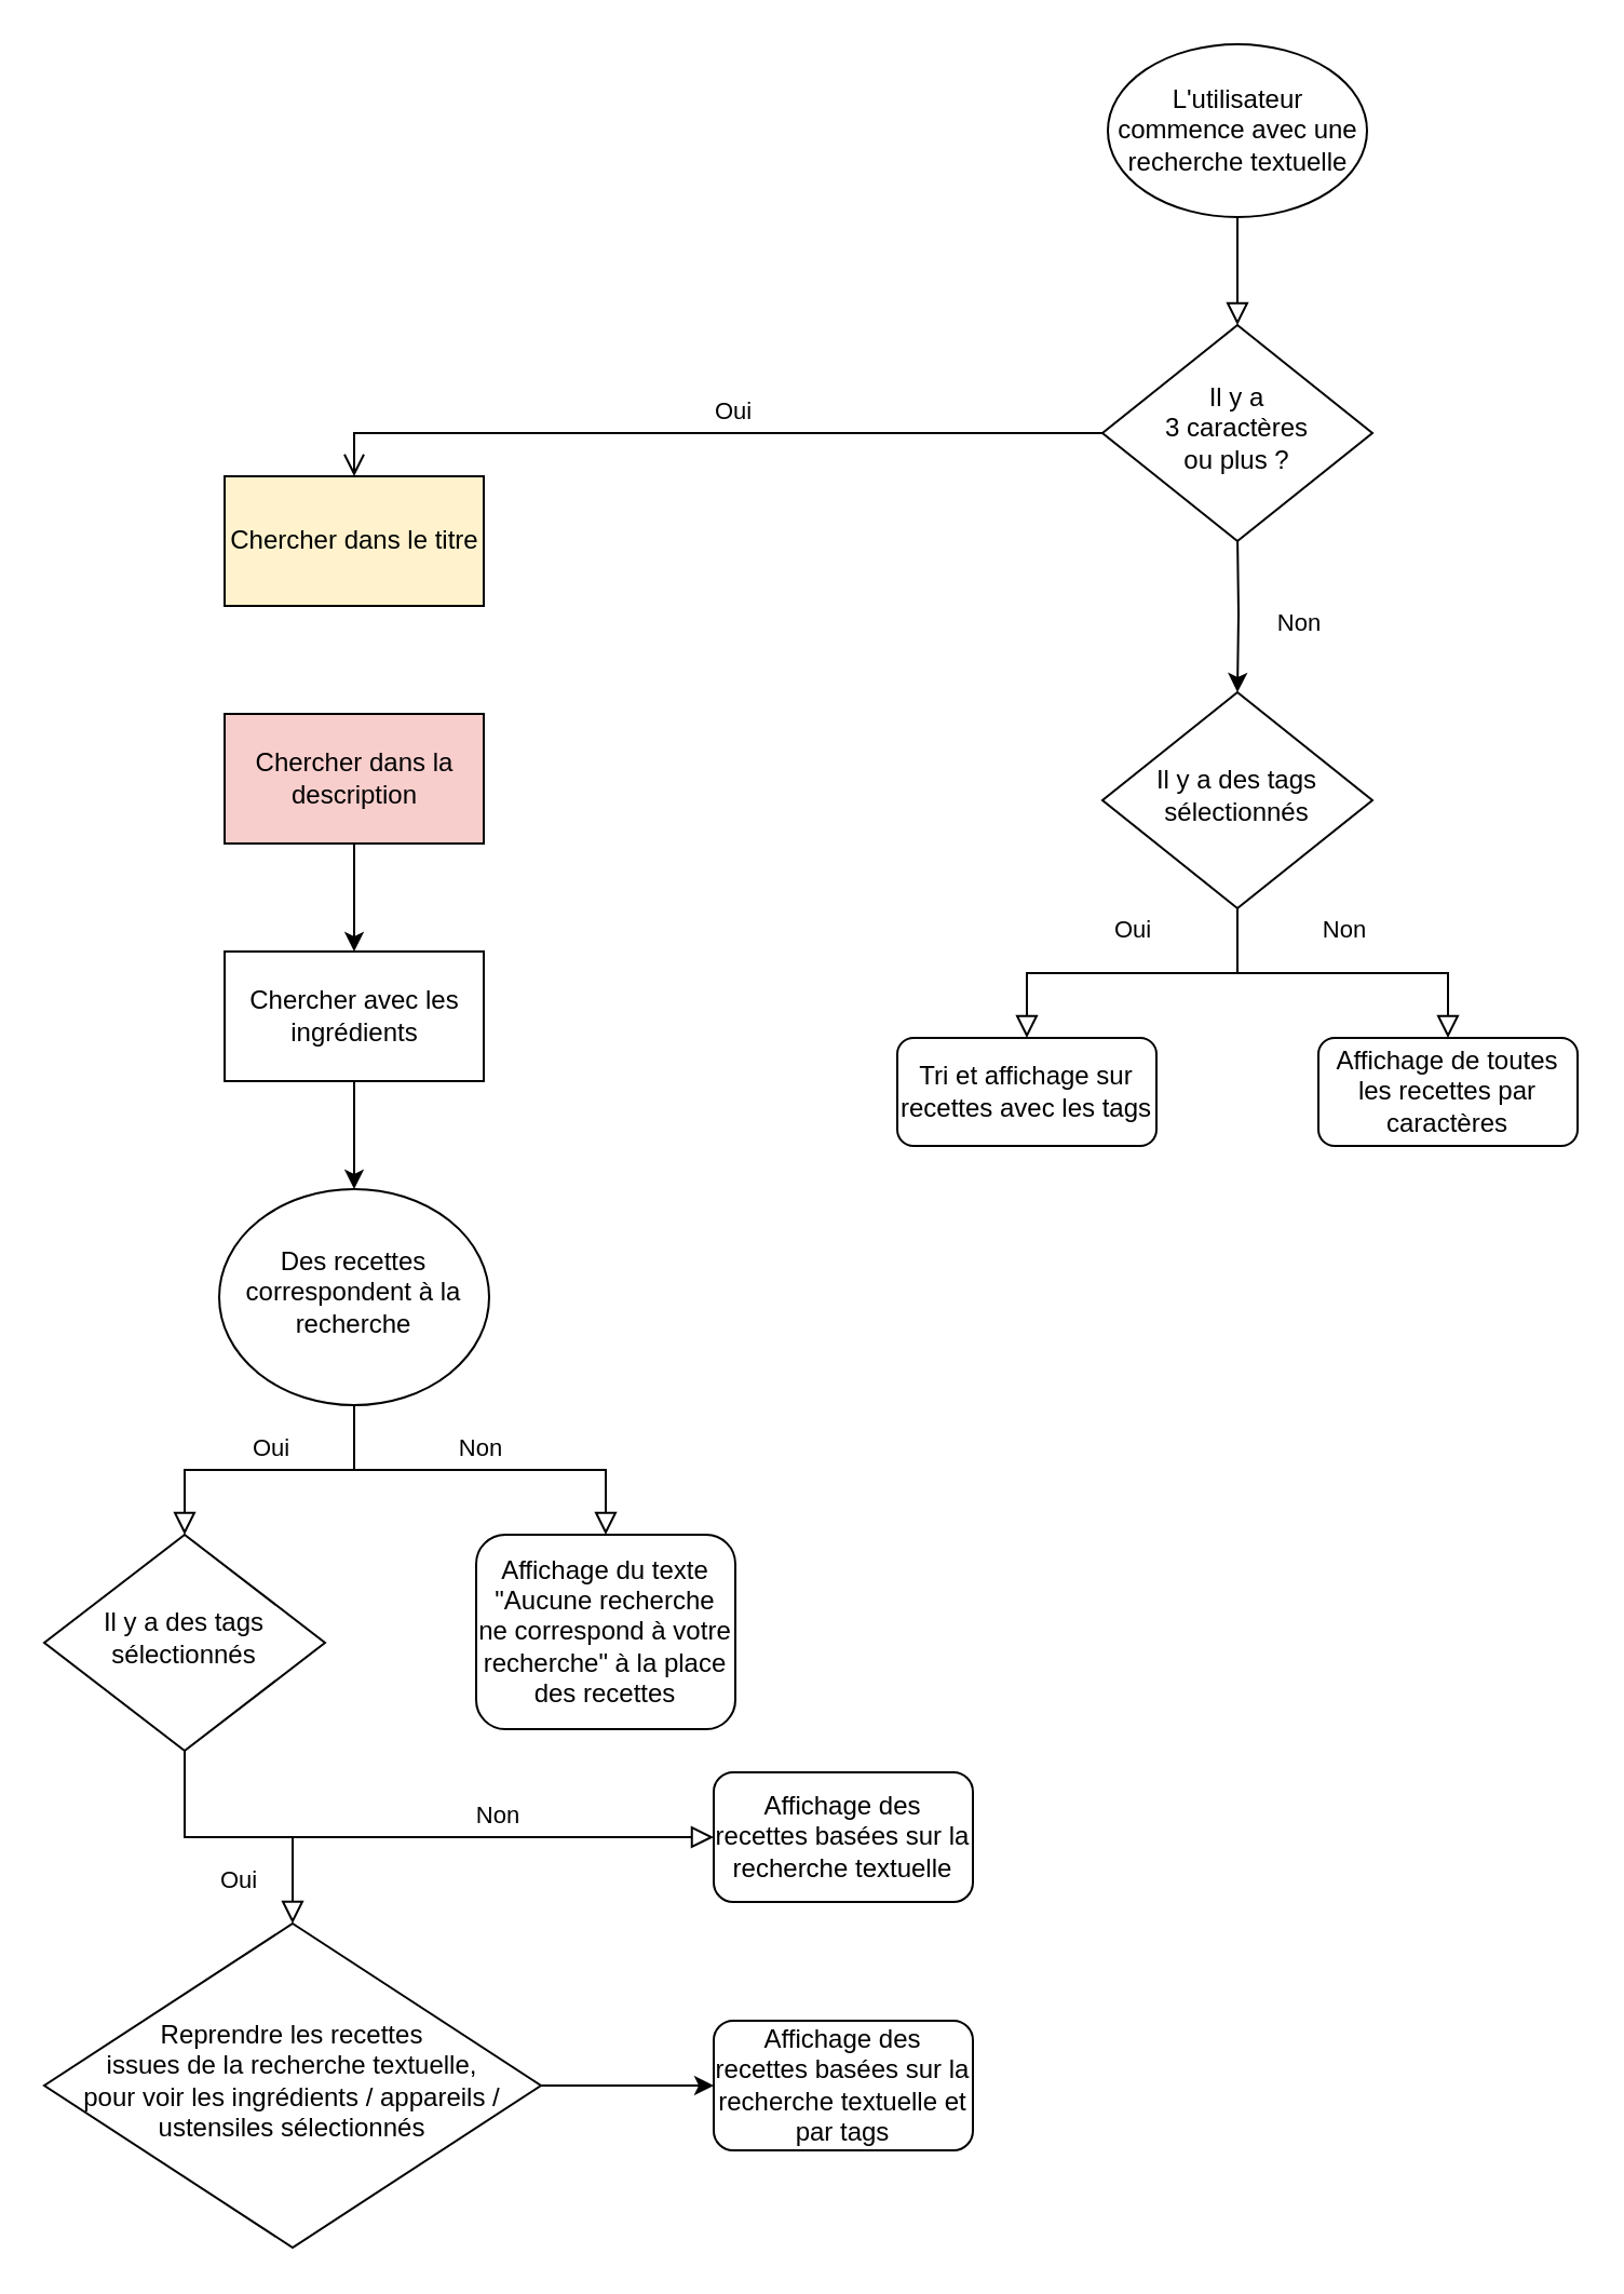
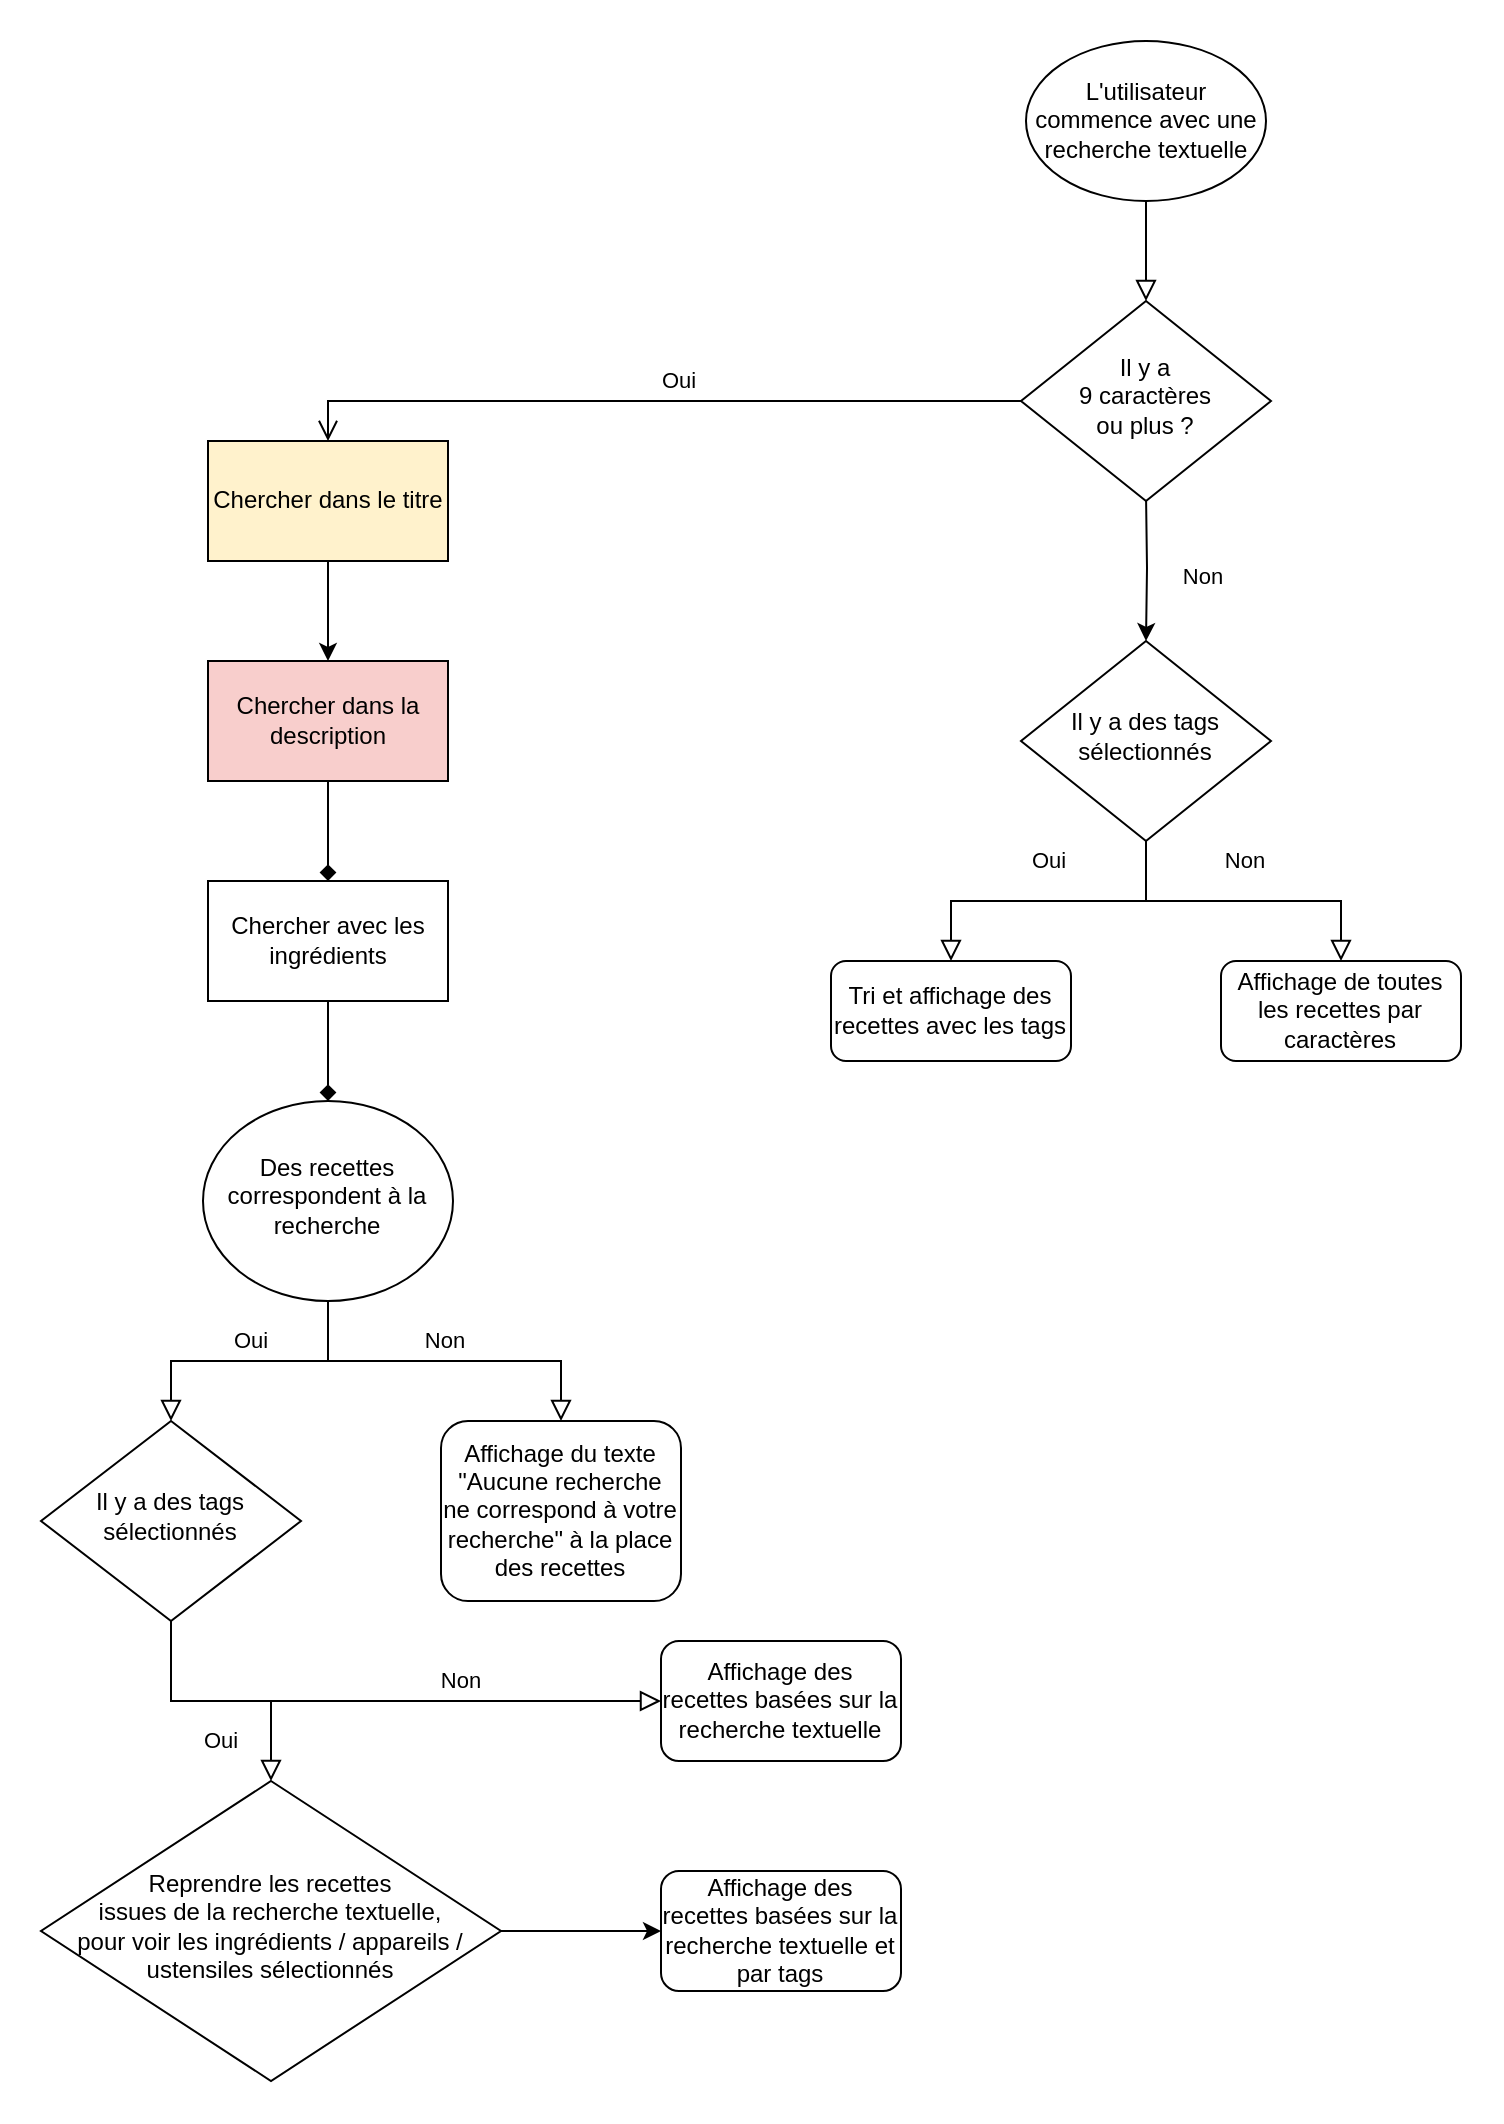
  <mxCell id="0" />
  <mxCell id="1" parent="0" />
  <mxCell id="2" value="" style="rounded=0;html=1;jettySize=auto;orthogonalLoop=1;fontSize=11;endArrow=block;endFill=0;endSize=8;strokeWidth=1;shadow=0;labelBackgroundColor=none;edgeStyle=orthogonalEdgeStyle;exitX=0.5;exitY=1;exitDx=0;exitDy=0;entryX=0.5;entryY=0;entryDx=0;entryDy=0;" parent="1" source="22" target="5" edge="1"><mxGeometry relative="1" as="geometry"><mxPoint x="373" y="290" as="sourcePoint" /><mxPoint x="350" y="260" as="targetPoint" /></mxGeometry></mxCell>
  <mxCell id="3" value="Oui" style="rounded=0;html=1;jettySize=auto;orthogonalLoop=1;fontSize=11;endArrow=open;endFill=0;endSize=8;strokeWidth=1;shadow=0;labelBackgroundColor=none;edgeStyle=orthogonalEdgeStyle;entryX=0.5;entryY=0;entryDx=0;entryDy=0;" parent="1" source="5" target="24" edge="1"><mxGeometry x="-0.069" y="-10" relative="1" as="geometry"><mxPoint as="offset" /></mxGeometry></mxCell>
  <mxCell id="4" value="Non" style="edgeStyle=orthogonalEdgeStyle;rounded=0;orthogonalLoop=1;jettySize=auto;html=1;entryX=0.5;entryY=0;entryDx=0;entryDy=0;" edge="1" parent="1" target="11"><mxGeometry x="0.143" y="28" relative="1" as="geometry"><mxPoint x="572.5" y="246" as="sourcePoint" /><mxPoint x="550" y="300" as="targetPoint" /><mxPoint as="offset" /></mxGeometry></mxCell>
- <mxCell id="5" value="Il y a&lt;br&gt;3 caractères&lt;br&gt;ou plus ?" style="rhombus;whiteSpace=wrap;html=1;shadow=0;fontFamily=Helvetica;fontSize=12;align=center;strokeWidth=1;spacing=6;spacingTop=-4;" parent="1" vertex="1"><mxGeometry x="510" y="150" width="125" height="100" as="geometry" /></mxCell>
- <mxCell id="6" value="Tri et affichage sur recettes avec les tags" style="rounded=1;whiteSpace=wrap;html=1;fontSize=12;glass=0;strokeWidth=1;shadow=0;" parent="1" vertex="1"><mxGeometry x="415" y="480" width="120" height="50" as="geometry" /></mxCell>
+ <mxCell id="5" value="Il y a&lt;br&gt;9 caractères&lt;br&gt;ou plus ?" style="rhombus;whiteSpace=wrap;html=1;shadow=0;fontFamily=Helvetica;fontSize=12;align=center;strokeWidth=1;spacing=6;spacingTop=-4;" parent="1" vertex="1"><mxGeometry x="510" y="150" width="125" height="100" as="geometry" /></mxCell>
+ <mxCell id="6" value="Tri et affichage des recettes avec les tags" style="rounded=1;whiteSpace=wrap;html=1;fontSize=12;glass=0;strokeWidth=1;shadow=0;" parent="1" vertex="1"><mxGeometry x="415" y="480" width="120" height="50" as="geometry" /></mxCell>
  <mxCell id="7" value="Oui" style="rounded=0;html=1;jettySize=auto;orthogonalLoop=1;fontSize=11;endArrow=block;endFill=0;endSize=8;strokeWidth=1;shadow=0;labelBackgroundColor=none;edgeStyle=orthogonalEdgeStyle;entryX=0.5;entryY=0;entryDx=0;entryDy=0;" parent="1" source="9" target="15" edge="1"><mxGeometry x="0.001" y="-10" relative="1" as="geometry"><mxPoint as="offset" /><mxPoint x="80.059" y="480" as="targetPoint" /></mxGeometry></mxCell>
  <mxCell id="8" value="Non" style="edgeStyle=orthogonalEdgeStyle;rounded=0;html=1;jettySize=auto;orthogonalLoop=1;fontSize=11;endArrow=block;endFill=0;endSize=8;strokeWidth=1;shadow=0;labelBackgroundColor=none;exitX=0.5;exitY=1;exitDx=0;exitDy=0;" parent="1" source="9" target="10" edge="1"><mxGeometry y="10" relative="1" as="geometry"><mxPoint as="offset" /></mxGeometry></mxCell>
  <mxCell id="9" value="Des recettes correspondent à la recherche" style="ellipse;whiteSpace=wrap;html=1;shadow=0;fontFamily=Helvetica;fontSize=12;align=center;strokeWidth=1;spacing=6;spacingTop=-4;" parent="1" vertex="1"><mxGeometry x="101" y="550" width="125" height="100" as="geometry" /></mxCell>
  <mxCell id="10" value="Affichage du texte &quot;Aucune recherche ne correspond à votre recherche&quot; à la place des recettes" style="rounded=1;whiteSpace=wrap;html=1;fontSize=12;glass=0;strokeWidth=1;shadow=0;" parent="1" vertex="1"><mxGeometry x="220" y="710" width="120" height="90" as="geometry" /></mxCell>
  <mxCell id="11" value="Il y a des tags sélectionnés" style="rhombus;whiteSpace=wrap;html=1;shadow=0;fontFamily=Helvetica;fontSize=12;align=center;strokeWidth=1;spacing=6;spacingTop=-4;" parent="1" vertex="1"><mxGeometry x="510" y="320" width="125" height="100" as="geometry" /></mxCell>
  <mxCell id="12" value="Oui" style="rounded=0;html=1;jettySize=auto;orthogonalLoop=1;fontSize=11;endArrow=block;endFill=0;endSize=8;strokeWidth=1;shadow=0;labelBackgroundColor=none;edgeStyle=orthogonalEdgeStyle;exitX=0.5;exitY=1;exitDx=0;exitDy=0;entryX=0.5;entryY=0;entryDx=0;entryDy=0;" parent="1" source="11" target="6" edge="1"><mxGeometry x="0.001" y="-20" relative="1" as="geometry"><mxPoint as="offset" /><mxPoint x="190" y="480" as="sourcePoint" /><mxPoint x="190" y="520" as="targetPoint" /></mxGeometry></mxCell>
  <mxCell id="13" value="Affichage de toutes les recettes par caractères" style="rounded=1;whiteSpace=wrap;html=1;fontSize=12;glass=0;strokeWidth=1;shadow=0;" parent="1" vertex="1"><mxGeometry x="610" y="480" width="120" height="50" as="geometry" /></mxCell>
  <mxCell id="14" value="Non" style="rounded=0;html=1;jettySize=auto;orthogonalLoop=1;fontSize=11;endArrow=block;endFill=0;endSize=8;strokeWidth=1;shadow=0;labelBackgroundColor=none;edgeStyle=orthogonalEdgeStyle;exitX=0.5;exitY=1;exitDx=0;exitDy=0;entryX=0.5;entryY=0;entryDx=0;entryDy=0;" parent="1" source="11" target="13" edge="1"><mxGeometry y="20" relative="1" as="geometry"><mxPoint as="offset" /><mxPoint x="390" y="440" as="sourcePoint" /><mxPoint x="450" y="400" as="targetPoint" /></mxGeometry></mxCell>
  <mxCell id="15" value="Il y a des tags sélectionnés" style="rhombus;whiteSpace=wrap;html=1;shadow=0;fontFamily=Helvetica;fontSize=12;align=center;strokeWidth=1;spacing=6;spacingTop=-4;" parent="1" vertex="1"><mxGeometry x="20" y="710" width="130" height="100" as="geometry" /></mxCell>
  <mxCell id="16" value="Affichage des recettes basées sur la recherche textuelle et par tags" style="rounded=1;whiteSpace=wrap;html=1;fontSize=12;glass=0;strokeWidth=1;shadow=0;" parent="1" vertex="1"><mxGeometry x="330" y="935" width="120" height="60" as="geometry" /></mxCell>
  <mxCell id="17" value="Non" style="rounded=0;html=1;jettySize=auto;orthogonalLoop=1;fontSize=11;endArrow=block;endFill=0;endSize=8;strokeWidth=1;shadow=0;labelBackgroundColor=none;edgeStyle=orthogonalEdgeStyle;entryX=0;entryY=0.5;entryDx=0;entryDy=0;exitX=0.5;exitY=1;exitDx=0;exitDy=0;" parent="1" source="15" target="21" edge="1"><mxGeometry x="0.298" y="10" relative="1" as="geometry"><mxPoint as="offset" /><mxPoint x="177.529" y="589.976" as="sourcePoint" /><mxPoint x="80" y="650" as="targetPoint" /></mxGeometry></mxCell>
  <mxCell id="18" value="Oui" style="edgeStyle=orthogonalEdgeStyle;rounded=0;html=1;jettySize=auto;orthogonalLoop=1;fontSize=11;endArrow=block;endFill=0;endSize=8;strokeWidth=1;shadow=0;labelBackgroundColor=none;exitX=0.5;exitY=1;exitDx=0;exitDy=0;entryX=0.5;entryY=0;entryDx=0;entryDy=0;" parent="1" source="15" target="20" edge="1"><mxGeometry y="-20" relative="1" as="geometry"><mxPoint as="offset" /><mxPoint x="177.5" y="590" as="sourcePoint" /><mxPoint x="300" y="615" as="targetPoint" /></mxGeometry></mxCell>
  <mxCell id="19" style="edgeStyle=orthogonalEdgeStyle;rounded=0;orthogonalLoop=1;jettySize=auto;html=1;entryX=0;entryY=0.5;entryDx=0;entryDy=0;" parent="1" source="20" target="16" edge="1"><mxGeometry relative="1" as="geometry" /></mxCell>
  <mxCell id="20" value="Reprendre les recettes&lt;br&gt;issues de la recherche textuelle,&lt;br&gt;pour voir les ingrédients / appareils / ustensiles sélectionnés" style="rhombus;whiteSpace=wrap;html=1;shadow=0;fontFamily=Helvetica;fontSize=12;align=center;strokeWidth=1;spacing=6;spacingTop=-4;" parent="1" vertex="1"><mxGeometry x="20" y="890" width="230" height="150" as="geometry" /></mxCell>
  <mxCell id="21" value="Affichage des recettes basées sur la recherche textuelle" style="rounded=1;whiteSpace=wrap;html=1;fontSize=12;glass=0;strokeWidth=1;shadow=0;" parent="1" vertex="1"><mxGeometry x="330" y="820" width="120" height="60" as="geometry" /></mxCell>
  <mxCell id="22" value="L'utilisateur commence avec une recherche textuelle" style="ellipse;whiteSpace=wrap;html=1;" parent="1" vertex="1"><mxGeometry x="512.5" y="20" width="120" height="80" as="geometry" /></mxCell>
+ <mxCell id="23" style="edgeStyle=orthogonalEdgeStyle;rounded=0;orthogonalLoop=1;jettySize=auto;html=1;entryX=0.5;entryY=0;entryDx=0;entryDy=0;" edge="1" parent="1" source="24" target="26"><mxGeometry relative="1" as="geometry" /></mxCell>
  <mxCell id="24" value="Chercher dans le titre" style="rounded=0;whiteSpace=wrap;html=1;fillColor=#fff2cc;" vertex="1" parent="1"><mxGeometry x="103.5" y="220" width="120" height="60" as="geometry" /></mxCell>
- <mxCell id="25" style="edgeStyle=orthogonalEdgeStyle;rounded=0;orthogonalLoop=1;jettySize=auto;html=1;entryX=0.5;entryY=0;entryDx=0;entryDy=0;" edge="1" parent="1" source="26" target="28"><mxGeometry relative="1" as="geometry" /></mxCell>
+ <mxCell id="25" style="edgeStyle=orthogonalEdgeStyle;rounded=0;orthogonalLoop=1;jettySize=auto;html=1;entryX=0.5;entryY=0;entryDx=0;entryDy=0;endArrow=diamond;" edge="1" parent="1" source="26" target="28"><mxGeometry relative="1" as="geometry" /></mxCell>
  <mxCell id="26" value="Chercher dans la description" style="rounded=0;whiteSpace=wrap;html=1;fillColor=#f8cecc;" vertex="1" parent="1"><mxGeometry x="103.5" y="330" width="120" height="60" as="geometry" /></mxCell>
- <mxCell id="27" style="edgeStyle=orthogonalEdgeStyle;rounded=0;orthogonalLoop=1;jettySize=auto;html=1;entryX=0.5;entryY=0;entryDx=0;entryDy=0;" edge="1" parent="1" source="28" target="9"><mxGeometry relative="1" as="geometry" /></mxCell>
+ <mxCell id="27" style="edgeStyle=orthogonalEdgeStyle;rounded=0;orthogonalLoop=1;jettySize=auto;html=1;entryX=0.5;entryY=0;entryDx=0;entryDy=0;endArrow=diamond;" edge="1" parent="1" source="28" target="9"><mxGeometry relative="1" as="geometry" /></mxCell>
  <mxCell id="28" value="Chercher avec les ingrédients" style="rounded=0;whiteSpace=wrap;html=1;" vertex="1" parent="1"><mxGeometry x="103.5" y="440" width="120" height="60" as="geometry" /></mxCell>
